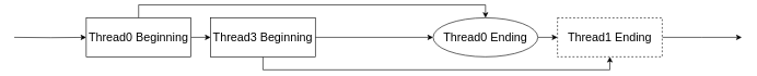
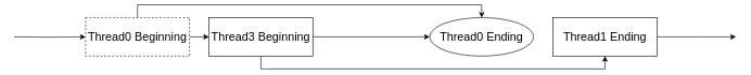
  <mxCell id="0" />
  <mxCell id="1" parent="0" />
  <mxCell id="2" style="edgeStyle=orthogonalEdgeStyle;rounded=0;orthogonalLoop=1;jettySize=auto;html=1;exitX=0;exitY=0.5;exitDx=0;exitDy=0;fontSize=18;entryX=0;entryY=0.5;entryDx=0;entryDy=0;" edge="1" parent="1" target="5"><mxGeometry relative="1" as="geometry"><mxPoint x="20" y="50" as="sourcePoint" /></mxGeometry></mxCell>
  <mxCell id="3" style="edgeStyle=orthogonalEdgeStyle;rounded=0;orthogonalLoop=1;jettySize=auto;html=1;exitX=1;exitY=0.5;exitDx=0;exitDy=0;entryX=0;entryY=0.5;entryDx=0;entryDy=0;fontSize=18;" edge="1" parent="1" source="5" target="8"><mxGeometry relative="1" as="geometry" /></mxCell>
  <mxCell id="4" style="edgeStyle=orthogonalEdgeStyle;rounded=0;orthogonalLoop=1;jettySize=auto;html=1;exitX=0.5;exitY=0;exitDx=0;exitDy=0;entryX=0.5;entryY=0;entryDx=0;entryDy=0;fontSize=18;" edge="1" parent="1" source="5" target="10"><mxGeometry relative="1" as="geometry" /></mxCell>
- <mxCell id="5" value="&lt;font style=&quot;font-size: 18px;&quot;&gt;Thread0 Beginning&lt;/font&gt;" style="rounded=0;whiteSpace=wrap;html=1;" vertex="1" parent="1"><mxGeometry x="130" y="20" width="160" height="60" as="geometry" /></mxCell>
+ <mxCell id="5" value="&lt;font style=&quot;font-size: 18px;&quot;&gt;Thread0 Beginning&lt;/font&gt;" style="rounded=0;whiteSpace=wrap;html=1;dashed=1;" vertex="1" parent="1"><mxGeometry x="130" y="20" width="160" height="60" as="geometry" /></mxCell>
  <mxCell id="6" style="edgeStyle=orthogonalEdgeStyle;rounded=0;orthogonalLoop=1;jettySize=auto;html=1;exitX=1;exitY=0.5;exitDx=0;exitDy=0;fontSize=18;" edge="1" parent="1" source="8" target="10"><mxGeometry relative="1" as="geometry" /></mxCell>
  <mxCell id="7" style="edgeStyle=orthogonalEdgeStyle;rounded=0;orthogonalLoop=1;jettySize=auto;html=1;exitX=0.5;exitY=1;exitDx=0;exitDy=0;entryX=0.5;entryY=1;entryDx=0;entryDy=0;fontSize=18;" edge="1" parent="1" source="8" target="12"><mxGeometry relative="1" as="geometry" /></mxCell>
  <mxCell id="8" value="&lt;font style=&quot;font-size: 18px;&quot;&gt;Thread3 Beginning&lt;/font&gt;" style="rounded=0;whiteSpace=wrap;html=1;" vertex="1" parent="1"><mxGeometry x="320" y="20" width="160" height="60" as="geometry" /></mxCell>
- <mxCell id="9" style="edgeStyle=orthogonalEdgeStyle;rounded=0;orthogonalLoop=1;jettySize=auto;html=1;exitX=1;exitY=0.5;exitDx=0;exitDy=0;entryX=0;entryY=0.5;entryDx=0;entryDy=0;fontSize=18;" edge="1" parent="1" source="10" target="12"><mxGeometry relative="1" as="geometry" /></mxCell>
  <mxCell id="10" value="&lt;font style=&quot;font-size: 18px;&quot;&gt;Thread0 Ending&lt;/font&gt;" style="ellipse;whiteSpace=wrap;html=1;" vertex="1" parent="1"><mxGeometry x="660" y="20" width="160" height="60" as="geometry" /></mxCell>
  <mxCell id="11" style="edgeStyle=orthogonalEdgeStyle;rounded=0;orthogonalLoop=1;jettySize=auto;html=1;exitX=1;exitY=0.5;exitDx=0;exitDy=0;fontSize=18;" edge="1" parent="1" source="12"><mxGeometry relative="1" as="geometry"><mxPoint x="1131.6" y="50" as="targetPoint" /></mxGeometry></mxCell>
- <mxCell id="12" value="&lt;font style=&quot;font-size: 18px;&quot;&gt;Thread1 Ending&lt;/font&gt;" style="rounded=0;whiteSpace=wrap;html=1;dashed=1;" vertex="1" parent="1"><mxGeometry x="850" y="20" width="160" height="60" as="geometry" /></mxCell>
+ <mxCell id="12" value="&lt;font style=&quot;font-size: 18px;&quot;&gt;Thread1 Ending&lt;/font&gt;" style="rounded=0;whiteSpace=wrap;html=1;" vertex="1" parent="1"><mxGeometry x="850" y="20" width="160" height="60" as="geometry" /></mxCell>
